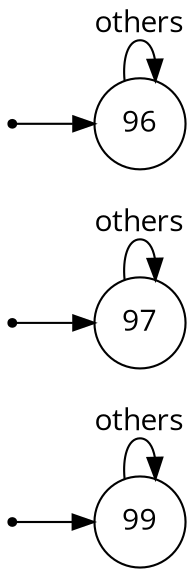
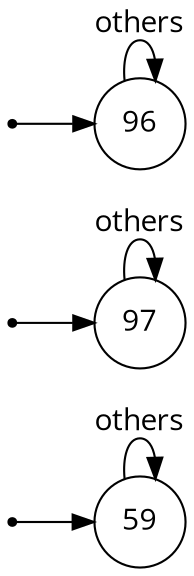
  digraph {
    fontname="Open Sans"
    rankdir=LR
    node [fontname="Open Sans" shape=circle]
    edge [fontname="Open Sans"]
-   99
+   99 [label=59]
    a [shape=point]
    97
    b [shape=point]
    96
    c [shape=point]
    99 -> 99 [label=others]
    a -> 99
    97 -> 97 [label=others]
    b -> 97
    96 -> 96 [label=others]
    c -> 96
  }
